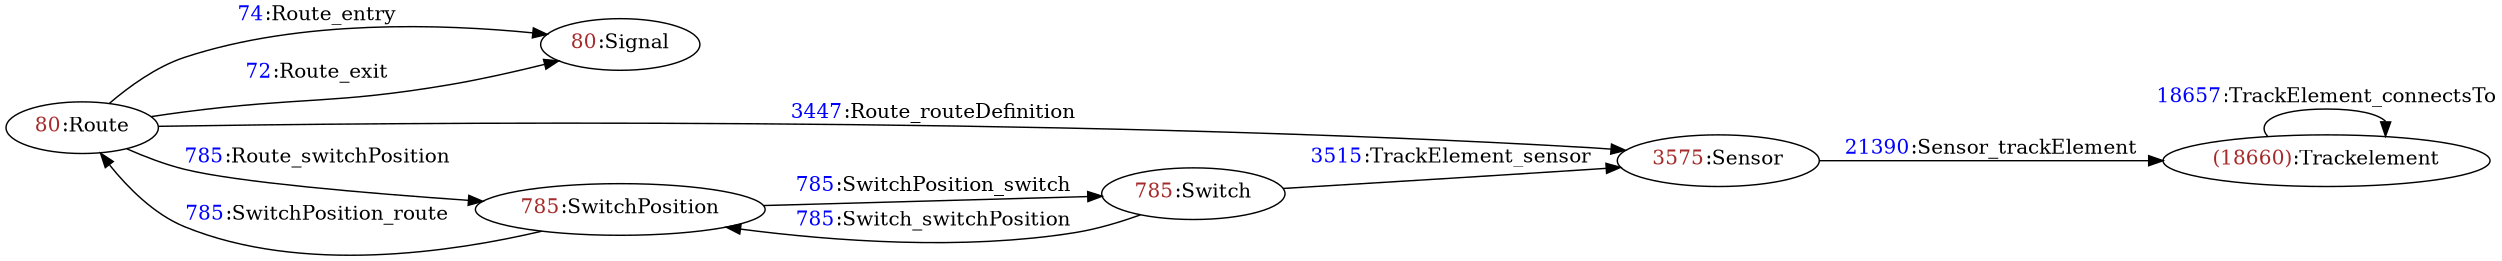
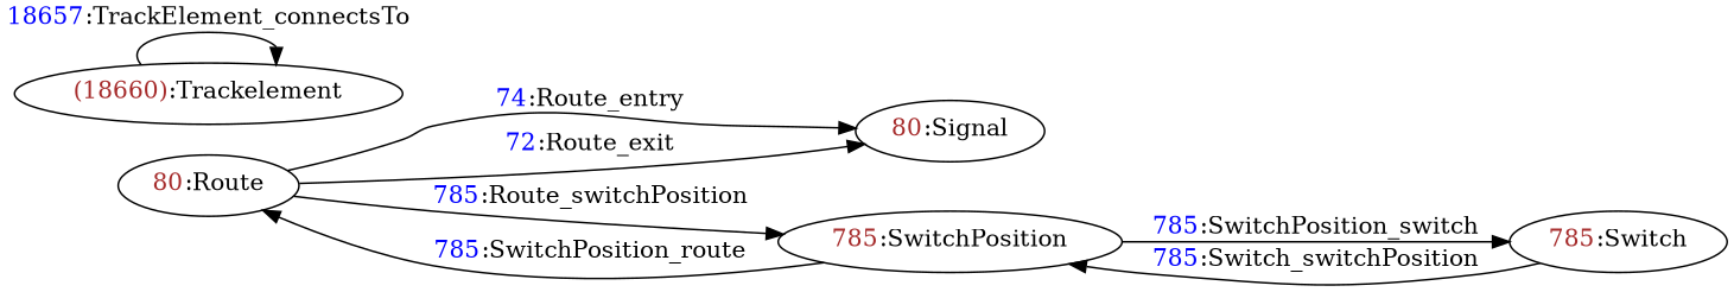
  digraph {
    fontname="DejaVu Serif"
    rankdir=LR
    node [fontname="DejaVu Serif"]
    edge [fontname="DejaVu Serif"]
    n1 [label=<<FONT color="brown">80</FONT>:Signal>]
    n2 [label=<<FONT color="brown">80</FONT>:Route>]
-   n3 [label=<<FONT color="brown">3575</FONT>:Sensor>]
    n4 [label=<<FONT color="brown">785</FONT>:SwitchPosition>]
    n5 [label=<<FONT color="brown">(18660)</FONT>:Trackelement>]
    n6 [label=<<FONT color="brown">785</FONT>:Switch>]
    n2 -> n1 [label=<<FONT color="blue">74</FONT>:Route_entry>]
    n2 -> n1 [label=<<FONT color="blue">72</FONT>:Route_exit>]
-   n2 -> n3 [label=<<FONT color="blue">3447</FONT>:Route_routeDefinition>]
    n2 -> n4 [label=<<FONT color="blue">785</FONT>:Route_switchPosition>]
-   n3 -> n5 [label=<<FONT color="blue">21390</FONT>:Sensor_trackElement>]
    n4 -> n2 [label=<<FONT color="blue">785</FONT>:SwitchPosition_route>]
    n4 -> n6 [label=<<FONT color="blue">785</FONT>:SwitchPosition_switch>]
    n5 -> n5 [label=<<FONT color="blue">18657</FONT>:TrackElement_connectsTo>]
-   n6 -> n3 [label=<<FONT color="blue">3515</FONT>:TrackElement_sensor>]
    n6 -> n4 [label=<<FONT color="blue">785</FONT>:Switch_switchPosition>]
  }
